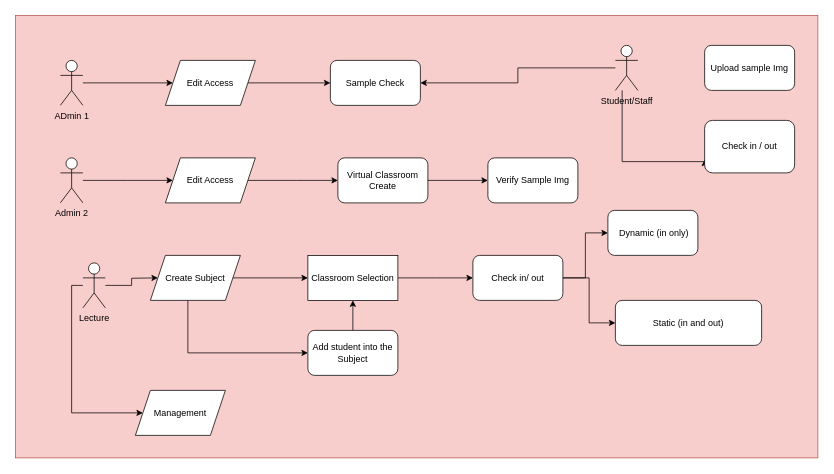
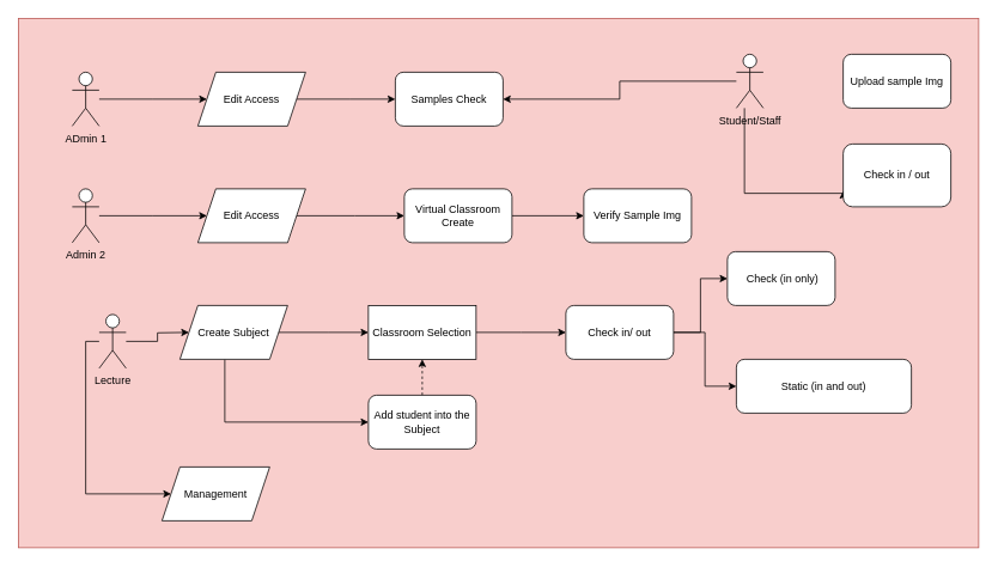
  <mxCell id="0" />
  <mxCell id="1" parent="0" />
  <mxCell id="2" value="" style="rounded=0;whiteSpace=wrap;html=1;fillColor=#f8cecc;strokeColor=#b85450;" vertex="1" parent="1"><mxGeometry x="20" y="20" width="1070" height="590" as="geometry" /></mxCell>
  <mxCell id="3" style="edgeStyle=orthogonalEdgeStyle;rounded=0;orthogonalLoop=1;jettySize=auto;html=1;" edge="1" parent="1" source="4"><mxGeometry relative="1" as="geometry"><mxPoint x="230" y="110" as="targetPoint" /></mxGeometry></mxCell>
  <mxCell id="4" value="ADmin 1" style="shape=umlActor;verticalLabelPosition=bottom;verticalAlign=top;html=1;outlineConnect=0;" vertex="1" parent="1"><mxGeometry x="80" y="80" width="30" height="60" as="geometry" /></mxCell>
  <mxCell id="5" style="edgeStyle=orthogonalEdgeStyle;rounded=0;orthogonalLoop=1;jettySize=auto;html=1;" edge="1" parent="1" source="6"><mxGeometry relative="1" as="geometry"><mxPoint x="230" y="240" as="targetPoint" /></mxGeometry></mxCell>
  <mxCell id="6" value="Admin 2" style="shape=umlActor;verticalLabelPosition=bottom;verticalAlign=top;html=1;outlineConnect=0;" vertex="1" parent="1"><mxGeometry x="80" y="210" width="30" height="60" as="geometry" /></mxCell>
  <mxCell id="7" style="edgeStyle=orthogonalEdgeStyle;rounded=0;orthogonalLoop=1;jettySize=auto;html=1;" edge="1" parent="1" source="8"><mxGeometry relative="1" as="geometry"><mxPoint x="440" y="110" as="targetPoint" /></mxGeometry></mxCell>
  <mxCell id="8" value="Edit Access" style="shape=parallelogram;perimeter=parallelogramPerimeter;whiteSpace=wrap;html=1;fixedSize=1;" vertex="1" parent="1"><mxGeometry x="220" y="80" width="120" height="60" as="geometry" /></mxCell>
- <mxCell id="9" value="Sample Check" style="rounded=1;whiteSpace=wrap;html=1;" vertex="1" parent="1"><mxGeometry x="440" y="80" width="120" height="60" as="geometry" /></mxCell>
+ <mxCell id="9" value="Samples Check" style="rounded=1;whiteSpace=wrap;html=1;" vertex="1" parent="1"><mxGeometry x="440" y="80" width="120" height="60" as="geometry" /></mxCell>
  <mxCell id="10" style="edgeStyle=orthogonalEdgeStyle;rounded=0;orthogonalLoop=1;jettySize=auto;html=1;" edge="1" parent="1" source="11"><mxGeometry relative="1" as="geometry"><mxPoint x="450" y="240" as="targetPoint" /></mxGeometry></mxCell>
  <mxCell id="11" value="Edit Access" style="shape=parallelogram;perimeter=parallelogramPerimeter;whiteSpace=wrap;html=1;fixedSize=1;" vertex="1" parent="1"><mxGeometry x="220" y="210" width="120" height="60" as="geometry" /></mxCell>
  <mxCell id="12" style="edgeStyle=orthogonalEdgeStyle;rounded=0;orthogonalLoop=1;jettySize=auto;html=1;" edge="1" parent="1" source="13" target="14"><mxGeometry relative="1" as="geometry" /></mxCell>
  <mxCell id="13" value="Virtual Classroom&lt;div&gt;Create&lt;/div&gt;" style="rounded=1;whiteSpace=wrap;html=1;" vertex="1" parent="1"><mxGeometry x="450" y="210" width="120" height="60" as="geometry" /></mxCell>
  <mxCell id="14" value="Verify Sample Img" style="rounded=1;whiteSpace=wrap;html=1;" vertex="1" parent="1"><mxGeometry x="650" y="210" width="120" height="60" as="geometry" /></mxCell>
  <mxCell id="15" style="edgeStyle=orthogonalEdgeStyle;rounded=0;orthogonalLoop=1;jettySize=auto;html=1;" edge="1" parent="1" source="17"><mxGeometry relative="1" as="geometry"><mxPoint x="210" y="370" as="targetPoint" /></mxGeometry></mxCell>
  <mxCell id="16" style="edgeStyle=orthogonalEdgeStyle;rounded=0;orthogonalLoop=1;jettySize=auto;html=1;entryX=0;entryY=0.5;entryDx=0;entryDy=0;" edge="1" parent="1" source="17" target="30"><mxGeometry relative="1" as="geometry"><Array as="points"><mxPoint x="95" y="550" /></Array></mxGeometry></mxCell>
  <mxCell id="17" value="Lecture" style="shape=umlActor;verticalLabelPosition=bottom;verticalAlign=top;html=1;outlineConnect=0;" vertex="1" parent="1"><mxGeometry x="110" y="350" width="30" height="60" as="geometry" /></mxCell>
  <mxCell id="18" style="edgeStyle=orthogonalEdgeStyle;rounded=0;orthogonalLoop=1;jettySize=auto;html=1;" edge="1" parent="1" source="20"><mxGeometry relative="1" as="geometry"><mxPoint x="410" y="370" as="targetPoint" /></mxGeometry></mxCell>
  <mxCell id="19" style="edgeStyle=orthogonalEdgeStyle;rounded=0;orthogonalLoop=1;jettySize=auto;html=1;entryX=0;entryY=0.5;entryDx=0;entryDy=0;" edge="1" parent="1" source="20" target="24"><mxGeometry relative="1" as="geometry"><Array as="points"><mxPoint x="250" y="470" /></Array></mxGeometry></mxCell>
  <mxCell id="20" value="Create Subject" style="shape=parallelogram;perimeter=parallelogramPerimeter;whiteSpace=wrap;html=1;fixedSize=1;" vertex="1" parent="1"><mxGeometry x="200" y="340" width="120" height="60" as="geometry" /></mxCell>
  <mxCell id="21" style="edgeStyle=orthogonalEdgeStyle;rounded=0;orthogonalLoop=1;jettySize=auto;html=1;" edge="1" parent="1" source="22"><mxGeometry relative="1" as="geometry"><mxPoint x="630" y="370" as="targetPoint" /></mxGeometry></mxCell>
  <mxCell id="22" value="Classroom Selection" style="rounded=0;whiteSpace=wrap;html=1;" vertex="1" parent="1"><mxGeometry x="410" y="340" width="120" height="60" as="geometry" /></mxCell>
- <mxCell id="23" style="edgeStyle=orthogonalEdgeStyle;rounded=0;orthogonalLoop=1;jettySize=auto;html=1;" edge="1" parent="1" source="24" target="22"><mxGeometry relative="1" as="geometry" /></mxCell>
+ <mxCell id="23" style="edgeStyle=orthogonalEdgeStyle;rounded=0;orthogonalLoop=1;jettySize=auto;html=1;dashed=1;" edge="1" parent="1" source="24" target="22"><mxGeometry relative="1" as="geometry" /></mxCell>
  <mxCell id="24" value="Add student into the Subject" style="rounded=1;whiteSpace=wrap;html=1;" vertex="1" parent="1"><mxGeometry x="410" y="440" width="120" height="60" as="geometry" /></mxCell>
  <mxCell id="25" style="edgeStyle=orthogonalEdgeStyle;rounded=0;orthogonalLoop=1;jettySize=auto;html=1;" edge="1" parent="1" source="27" target="28"><mxGeometry relative="1" as="geometry" /></mxCell>
  <mxCell id="26" style="edgeStyle=orthogonalEdgeStyle;rounded=0;orthogonalLoop=1;jettySize=auto;html=1;" edge="1" parent="1" source="27" target="29"><mxGeometry relative="1" as="geometry" /></mxCell>
  <mxCell id="27" value="Check in/ out" style="rounded=1;whiteSpace=wrap;html=1;" vertex="1" parent="1"><mxGeometry x="630" y="340" width="120" height="60" as="geometry" /></mxCell>
- <mxCell id="28" value="&amp;nbsp;Dynamic (in only)" style="rounded=1;whiteSpace=wrap;html=1;" vertex="1" parent="1"><mxGeometry x="810" y="280" width="120" height="60" as="geometry" /></mxCell>
+ <mxCell id="28" value="&amp;nbsp;Check (in only)" style="rounded=1;whiteSpace=wrap;html=1;" vertex="1" parent="1"><mxGeometry x="810" y="280" width="120" height="60" as="geometry" /></mxCell>
  <mxCell id="29" value="Static (in and out)" style="rounded=1;whiteSpace=wrap;html=1;" vertex="1" parent="1"><mxGeometry x="820" y="400" width="195" height="60" as="geometry" /></mxCell>
  <mxCell id="30" value="Management" style="shape=parallelogram;perimeter=parallelogramPerimeter;whiteSpace=wrap;html=1;fixedSize=1;" vertex="1" parent="1"><mxGeometry x="180" y="520" width="120" height="60" as="geometry" /></mxCell>
  <mxCell id="31" style="edgeStyle=orthogonalEdgeStyle;rounded=0;orthogonalLoop=1;jettySize=auto;html=1;" edge="1" parent="1" source="33" target="9"><mxGeometry relative="1" as="geometry" /></mxCell>
  <mxCell id="32" style="edgeStyle=orthogonalEdgeStyle;rounded=0;orthogonalLoop=1;jettySize=auto;html=1;entryX=0;entryY=0.75;entryDx=0;entryDy=0;" edge="1" parent="1" source="33" target="35"><mxGeometry relative="1" as="geometry"><Array as="points"><mxPoint x="829" y="215" /></Array></mxGeometry></mxCell>
  <mxCell id="33" value="Student/Staff" style="shape=umlActor;verticalLabelPosition=bottom;verticalAlign=top;html=1;outlineConnect=0;" vertex="1" parent="1"><mxGeometry x="820" y="60" width="30" height="60" as="geometry" /></mxCell>
  <mxCell id="34" value="Upload sample Img" style="rounded=1;whiteSpace=wrap;html=1;" vertex="1" parent="1"><mxGeometry x="939" y="60" width="120" height="60" as="geometry" /></mxCell>
  <mxCell id="35" value="Check in / out" style="rounded=1;whiteSpace=wrap;html=1;" vertex="1" parent="1"><mxGeometry x="939" y="160" width="120" height="70" as="geometry" /></mxCell>
